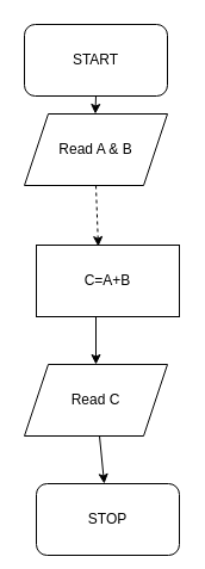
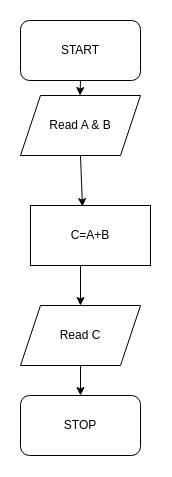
  <mxCell id="0" />
  <mxCell id="1" parent="0" />
  <mxCell id="2" value="START" style="rounded=1;whiteSpace=wrap;html=1;" vertex="1" parent="1"><mxGeometry x="20" y="20" width="120" height="60" as="geometry" /></mxCell>
- <mxCell id="3" value="STOP" style="rounded=1;whiteSpace=wrap;html=1;" vertex="1" parent="1"><mxGeometry x="30" y="405" width="120" height="60" as="geometry" /></mxCell>
+ <mxCell id="3" value="STOP" style="rounded=1;whiteSpace=wrap;html=1;" vertex="1" parent="1"><mxGeometry x="20" y="395" width="120" height="60" as="geometry" /></mxCell>
  <mxCell id="4" value="Read A &amp;amp; B" style="shape=parallelogram;perimeter=parallelogramPerimeter;whiteSpace=wrap;html=1;fixedSize=1;" vertex="1" parent="1"><mxGeometry x="20" y="95" width="120" height="60" as="geometry" /></mxCell>
  <mxCell id="5" value="Read C" style="shape=parallelogram;perimeter=parallelogramPerimeter;whiteSpace=wrap;html=1;fixedSize=1;" vertex="1" parent="1"><mxGeometry x="20" y="305" width="120" height="60" as="geometry" /></mxCell>
  <mxCell id="6" value="" style="endArrow=classic;html=1;rounded=0;exitX=0.5;exitY=1;exitDx=0;exitDy=0;" edge="1" parent="1" source="2"><mxGeometry width="50" height="50" relative="1" as="geometry"><mxPoint x="79.5" y="55" as="sourcePoint" /><mxPoint x="79.5" y="95" as="targetPoint" /></mxGeometry></mxCell>
  <mxCell id="7" value="" style="endArrow=classic;html=1;rounded=0;" edge="1" parent="1" source="5" target="3"><mxGeometry width="50" height="50" relative="1" as="geometry"><mxPoint x="80" y="255" as="sourcePoint" /><mxPoint x="130" y="205" as="targetPoint" /></mxGeometry></mxCell>
  <mxCell id="8" value="C=A+B" style="rounded=0;whiteSpace=wrap;html=1;" vertex="1" parent="1"><mxGeometry x="30" y="205" width="120" height="60" as="geometry" /></mxCell>
  <mxCell id="9" value="" style="endArrow=classic;html=1;rounded=0;entryX=0.5;entryY=0;entryDx=0;entryDy=0;" edge="1" parent="1" target="5"><mxGeometry width="50" height="50" relative="1" as="geometry"><mxPoint x="80" y="265" as="sourcePoint" /><mxPoint x="130" y="205" as="targetPoint" /></mxGeometry></mxCell>
- <mxCell id="10" value="" style="endArrow=classic;html=1;rounded=0;exitX=0.5;exitY=1;exitDx=0;exitDy=0;entryX=0.433;entryY=0.017;entryDx=0;entryDy=0;entryPerimeter=0;dashed=1;" edge="1" parent="1" source="4" target="8"><mxGeometry width="50" height="50" relative="1" as="geometry"><mxPoint x="80" y="255" as="sourcePoint" /><mxPoint x="130" y="205" as="targetPoint" /></mxGeometry></mxCell>
+ <mxCell id="10" value="" style="endArrow=classic;html=1;rounded=0;exitX=0.5;exitY=1;exitDx=0;exitDy=0;entryX=0.433;entryY=0.017;entryDx=0;entryDy=0;entryPerimeter=0;" edge="1" parent="1" source="4" target="8"><mxGeometry width="50" height="50" relative="1" as="geometry"><mxPoint x="80" y="255" as="sourcePoint" /><mxPoint x="130" y="205" as="targetPoint" /></mxGeometry></mxCell>
